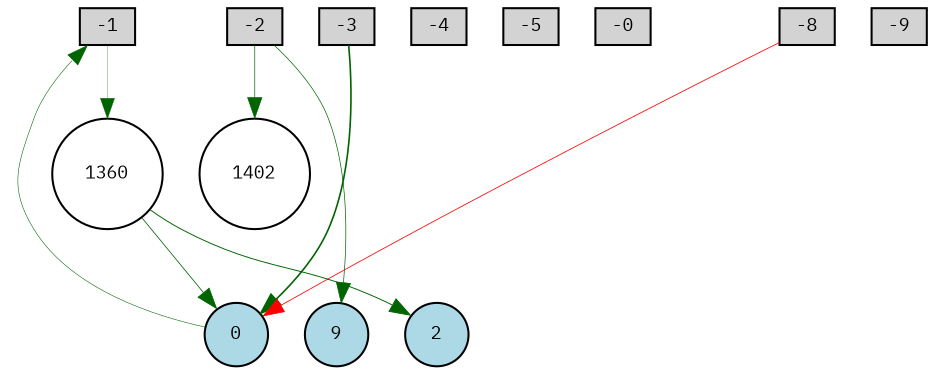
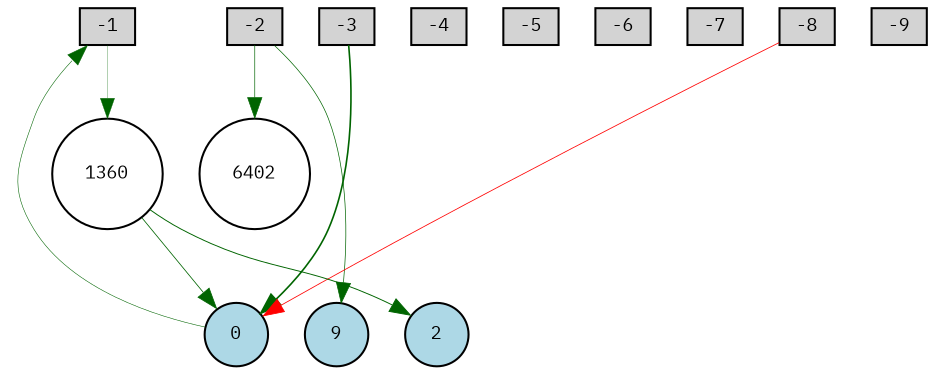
  digraph {
    fontname="IBM Plex Mono"
    node [fillcolor=lightgray fontname="IBM Plex Mono" fontsize=9 shape=box style=filled]
    edge [fontname="IBM Plex Mono" style=invis]
    -1 [height=0.2 width=0.2]
    -2 [height=0.2 width=0.2]
    -3 [height=0.2 width=0.2]
    -4 [height=0.2 width=0.2]
    -5 [height=0.2 width=0.2]
-   -6 [height=0.2 width=0.2 label=-0]
+   -6 [height=0.2 width=0.2]
+   -7 [height=0.2 width=0.2]
    -8 [height=0.2 width=0.2]
    -9 [height=0.2 width=0.2]
    0 [fillcolor=lightblue height=0.2 shape=circle width=0.2]
    n11 [fillcolor=lightblue height=0.2 label=9 shape=circle width=0.2]
    2 [fillcolor=lightblue height=0.2 shape=circle width=0.2]
    1360 [fillcolor=white height=0.2 shape=circle width=0.2]
-   1402 [fillcolor=white height=0.2 shape=circle width=0.2]
+   1402 [fillcolor=white height=0.2 shape=circle width=0.2 label=6402]
    subgraph sub_1 {
      rank=same
      -1
      -2
      -3
      -4
      -5
      -6
+     -7
      -8
      -9
    }
    subgraph sub_2 {
      rank=same
      0
      n11
      2
    }
    -1 -> -2
    -1 -> 1360 [color=darkgreen penwidth=0.14903132741075029 style=solid]
    -2 -> -3
    -2 -> n11 [color=darkgreen penwidth=0.34278482742254657 style=solid]
    -2 -> 1402 [color=darkgreen penwidth=0.3274564563655282 style=solid]
    -3 -> -4
    -3 -> 0 [color=darkgreen penwidth=0.8014035000759856 style=solid]
    -4 -> -5
    -5 -> -6
+   -6 -> -7
+   -7 -> -8
    -8 -> -9
    -8 -> 0 [color=red penwidth=0.38953270319947253 style=solid]
    0 -> -1 [color=darkgreen penwidth=0.2682290713744837 style=solid]
    0 -> n11
    n11 -> 2
    1360 -> 0 [color=darkgreen penwidth=0.38537497032836265 style=solid]
    1360 -> 2 [color=darkgreen penwidth=0.4667240092734952 style=solid]
  }
